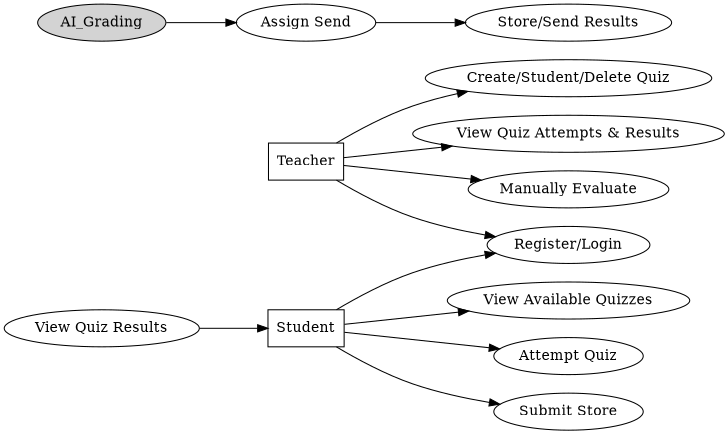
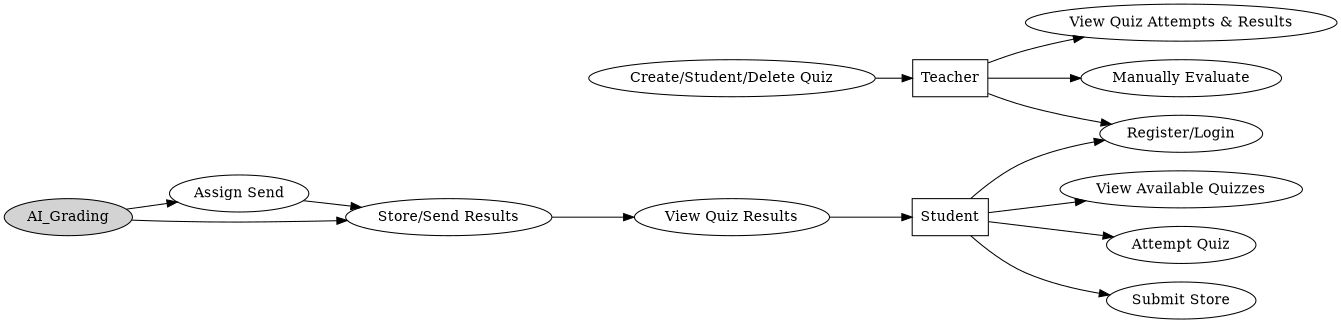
  digraph {
    rankdir=LR
    node [shape=ellipse]
    Student [shape=actor]
    n2 [label="Register/Login"]
    n3 [label="View Available Quizzes"]
    n4 [label="Attempt Quiz"]
    n5 [label="Submit Store"]
    n6 [label="View Quiz Results"]
    Teacher [shape=actor]
    n8 [label="Create/Student/Delete Quiz"]
    n9 [label="View Quiz Attempts & Results"]
    n10 [label="Manually Evaluate"]
    AI_Grading [fillcolor=lightgray style=filled]
    n12 [label="Assign Send"]
    n13 [label="Store/Send Results"]
    Student -> n2
    Student -> n3
    Student -> n4
    Student -> n5
    n6 -> Student
    Teacher -> n2
-   Teacher -> n8
+   n8 -> Teacher
    Teacher -> n9
    Teacher -> n10
    AI_Grading -> n12
+   AI_Grading -> n13
    n12 -> n13
+   n13 -> n6
  }
